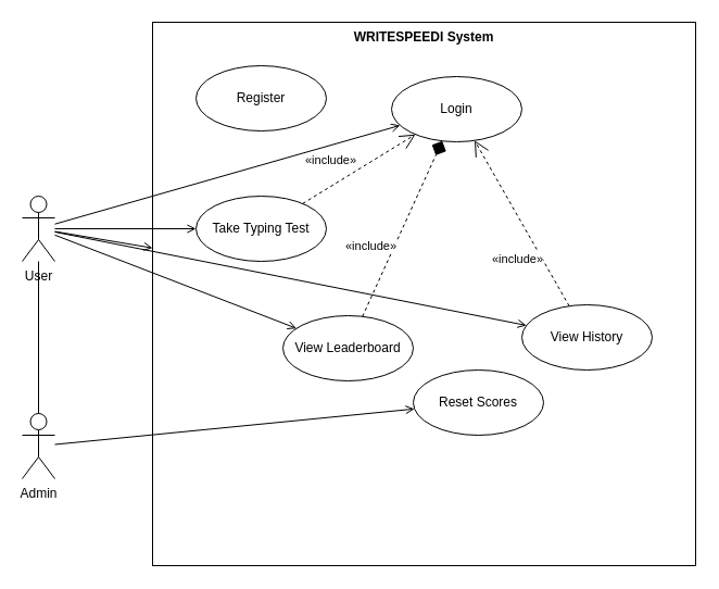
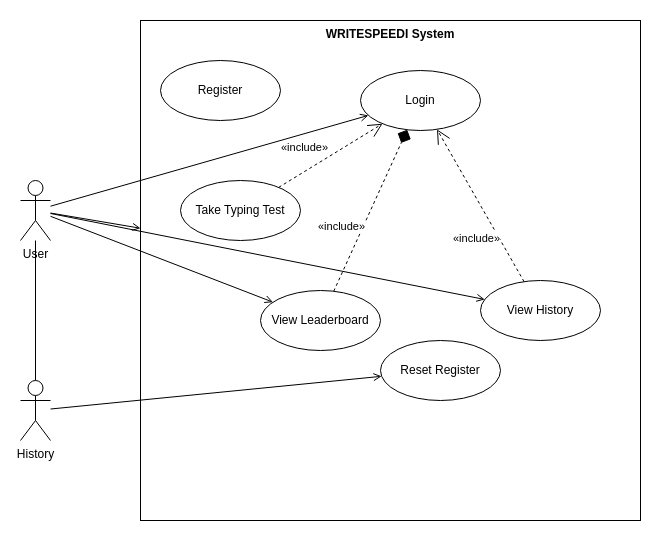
  <mxCell id="0" />
  <mxCell id="1" parent="0" />
  <mxCell id="2" value="User" style="shape=umlActor;verticalLabelPosition=bottom;verticalAlign=top;html=1;" parent="1" vertex="1"><mxGeometry x="20" y="180" width="30" height="60" as="geometry" /></mxCell>
- <mxCell id="3" value="Admin" style="shape=umlActor;verticalLabelPosition=bottom;verticalAlign=top;html=1;" parent="1" vertex="1"><mxGeometry x="20" y="380" width="30" height="60" as="geometry" /></mxCell>
+ <mxCell id="3" value="History" style="shape=umlActor;verticalLabelPosition=bottom;verticalAlign=top;html=1;" parent="1" vertex="1"><mxGeometry x="20" y="380" width="30" height="60" as="geometry" /></mxCell>
  <mxCell id="4" value="WRITESPEEDI System" style="shape=rect;html=1;verticalAlign=top;fontStyle=1;whiteSpace=wrap;align=center;" parent="1" vertex="1"><mxGeometry x="140" y="20" width="500" height="500" as="geometry" /></mxCell>
- <mxCell id="5" value="Register" style="ellipse;whiteSpace=wrap;html=1;" parent="1" vertex="1"><mxGeometry x="180" y="60" width="120" height="60" as="geometry" /></mxCell>
+ <mxCell id="5" value="Register" style="ellipse;whiteSpace=wrap;html=1;" parent="1" vertex="1"><mxGeometry x="160" y="60" width="120" height="60" as="geometry" /></mxCell>
  <mxCell id="6" value="Login" style="ellipse;whiteSpace=wrap;html=1;" parent="1" vertex="1"><mxGeometry x="360" y="70" width="120" height="60" as="geometry" /></mxCell>
  <mxCell id="7" value="Take Typing Test" style="ellipse;whiteSpace=wrap;html=1;" parent="1" vertex="1"><mxGeometry x="180" y="180" width="120" height="60" as="geometry" /></mxCell>
  <mxCell id="8" value="View Leaderboard" style="ellipse;whiteSpace=wrap;html=1;" parent="1" vertex="1"><mxGeometry x="260" y="290" width="120" height="60" as="geometry" /></mxCell>
  <mxCell id="9" value="View History" style="ellipse;whiteSpace=wrap;html=1;" parent="1" vertex="1"><mxGeometry x="480" y="280" width="120" height="60" as="geometry" /></mxCell>
- <mxCell id="10" value="Reset Scores" style="ellipse;whiteSpace=wrap;html=1;" parent="1" vertex="1"><mxGeometry x="380" y="340" width="120" height="60" as="geometry" /></mxCell>
+ <mxCell id="10" value="Reset Register" style="ellipse;whiteSpace=wrap;html=1;" parent="1" vertex="1"><mxGeometry x="380" y="340" width="120" height="60" as="geometry" /></mxCell>
  <mxCell id="11" value="«include»" style="endArrow=open;endSize=12;dashed=1;html=1;" parent="1" source="7" target="6" edge="1"><mxGeometry x="-0.3" y="20" relative="1" as="geometry"><mxPoint as="offset" /></mxGeometry></mxCell>
  <mxCell id="12" value="«include»" style="endArrow=diamond;endSize=12;dashed=1;html=1;" parent="1" source="8" target="6" edge="1"><mxGeometry x="-0.3" y="20" relative="1" as="geometry"><mxPoint as="offset" /></mxGeometry></mxCell>
  <mxCell id="13" value="«include»" style="endArrow=open;endSize=12;dashed=1;html=1;" parent="1" source="9" target="6" edge="1"><mxGeometry x="-0.3" y="20" relative="1" as="geometry"><mxPoint as="offset" /></mxGeometry></mxCell>
  <mxCell id="14" value="" style="endArrow=open;html=1;endFill=0;" parent="1" source="2" target="4" edge="1"><mxGeometry relative="1" as="geometry" /></mxCell>
  <mxCell id="15" value="" style="endArrow=open;html=1;endFill=0;" parent="1" source="2" target="6" edge="1"><mxGeometry relative="1" as="geometry" /></mxCell>
- <mxCell id="16" value="" style="endArrow=open;html=1;endFill=0;" parent="1" source="2" target="7" edge="1"><mxGeometry relative="1" as="geometry" /></mxCell>
  <mxCell id="17" value="" style="endArrow=open;html=1;endFill=0;" parent="1" source="2" target="8" edge="1"><mxGeometry relative="1" as="geometry" /></mxCell>
  <mxCell id="18" value="" style="endArrow=open;html=1;endFill=0;" parent="1" source="2" target="9" edge="1"><mxGeometry relative="1" as="geometry" /></mxCell>
  <mxCell id="19" value="" style="endArrow=open;html=1;endFill=0;" parent="1" source="3" target="10" edge="1"><mxGeometry relative="1" as="geometry" /></mxCell>
  <mxCell id="20" value="" style="endArrow=none;endSize=16;endFill=0;html=1;" parent="1" source="3" target="2" edge="1"><mxGeometry width="160" relative="1" as="geometry"><mxPoint x="35" y="370" as="sourcePoint" /><mxPoint x="35" y="250" as="targetPoint" /></mxGeometry></mxCell>
